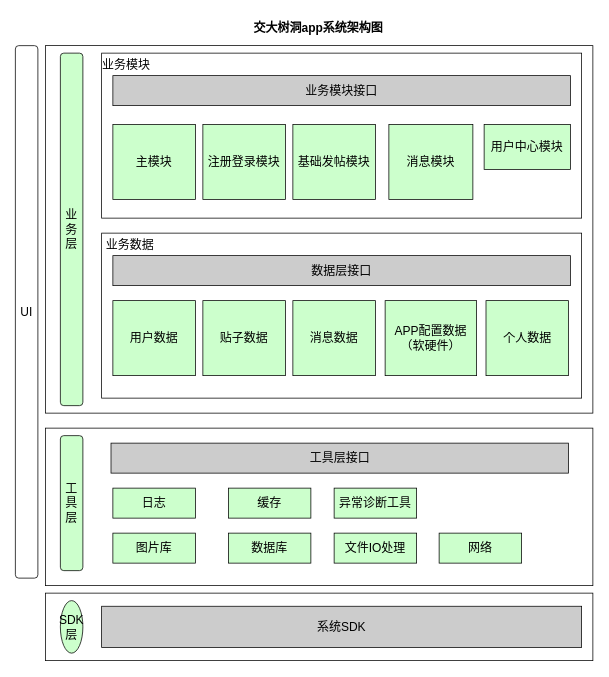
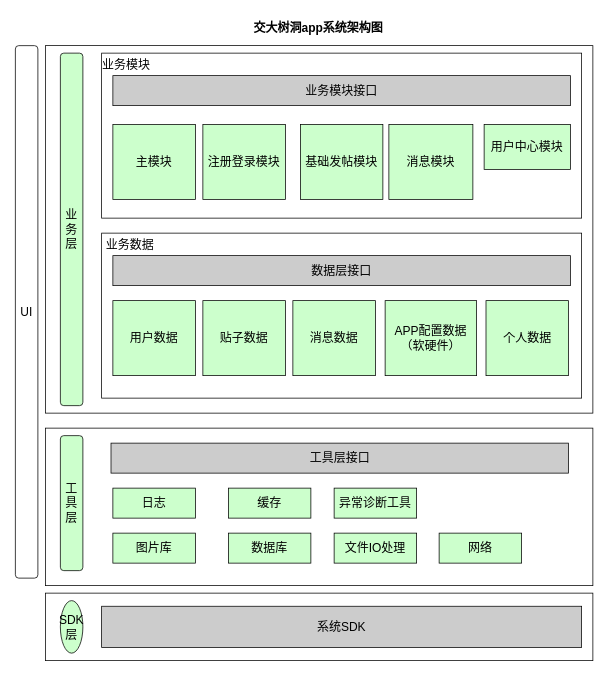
  <mxCell id="0" />
  <mxCell id="1" parent="0" />
  <mxCell id="2" value="" style="rounded=0;whiteSpace=wrap;html=1;shadow=0;glass=0;sketch=0;fontSize=16;" vertex="1" parent="1"><mxGeometry x="60" y="60" width="730" height="490" as="geometry" /></mxCell>
  <mxCell id="3" value="业务层" style="rounded=1;whiteSpace=wrap;html=1;shadow=0;glass=0;sketch=0;fontSize=16;fillColor=#CCFFCC;" vertex="1" parent="1"><mxGeometry x="80" y="70" width="30" height="470" as="geometry" /></mxCell>
  <mxCell id="4" value="" style="rounded=0;whiteSpace=wrap;html=1;shadow=0;glass=0;sketch=0;fontSize=16;" vertex="1" parent="1"><mxGeometry x="135" y="70" width="640" height="220" as="geometry" /></mxCell>
  <mxCell id="5" value="业务模块" style="text;strokeColor=none;fillColor=none;align=left;verticalAlign=middle;spacingLeft=4;spacingRight=4;overflow=hidden;points=[[0,0.5],[1,0.5]];portConstraint=eastwest;rotatable=0;shadow=0;glass=0;sketch=0;fontSize=16;" vertex="1" parent="1"><mxGeometry x="130" y="70" width="80" height="30" as="geometry" /></mxCell>
  <mxCell id="6" value="业务模块接口" style="rounded=0;whiteSpace=wrap;html=1;shadow=0;glass=0;sketch=0;fontSize=16;fillColor=#CCCCCC;" vertex="1" parent="1"><mxGeometry x="150" y="100" width="610" height="40" as="geometry" /></mxCell>
  <mxCell id="7" value="交大树洞app系统架构图" style="text;strokeColor=none;fillColor=none;align=left;verticalAlign=middle;spacingLeft=4;spacingRight=4;overflow=hidden;points=[[0,0.5],[1,0.5]];portConstraint=eastwest;rotatable=0;shadow=0;glass=0;sketch=0;fontSize=16;fontStyle=1" vertex="1" parent="1"><mxGeometry x="332" y="20" width="186" height="30" as="geometry" /></mxCell>
  <mxCell id="8" value="主模块" style="rounded=0;whiteSpace=wrap;html=1;shadow=0;glass=0;sketch=0;fontSize=16;fillColor=#CCFFCC;" vertex="1" parent="1"><mxGeometry x="150" y="165" width="110" height="100" as="geometry" /></mxCell>
  <mxCell id="9" value="注册登录模块" style="rounded=0;whiteSpace=wrap;html=1;shadow=0;glass=0;sketch=0;fontSize=16;fillColor=#CCFFCC;" vertex="1" parent="1"><mxGeometry x="270" y="165" width="110" height="100" as="geometry" /></mxCell>
- <mxCell id="10" value="基础发帖模块" style="rounded=0;whiteSpace=wrap;html=1;shadow=0;glass=0;sketch=0;fontSize=16;fillColor=#CCFFCC;" vertex="1" parent="1"><mxGeometry x="390" y="165" width="110" height="100" as="geometry" /></mxCell>
+ <mxCell id="10" value="基础发帖模块" style="rounded=0;whiteSpace=wrap;html=1;shadow=0;glass=0;sketch=0;fontSize=16;fillColor=#CCFFCC;" vertex="1" parent="1"><mxGeometry x="400" y="165" width="110" height="100" as="geometry" /></mxCell>
  <mxCell id="11" value="消息模块" style="rounded=0;whiteSpace=wrap;html=1;shadow=0;glass=0;sketch=0;fontSize=16;fillColor=#CCFFCC;" vertex="1" parent="1"><mxGeometry x="518" y="165" width="112" height="100" as="geometry" /></mxCell>
  <mxCell id="12" value="用户中心模块" style="rounded=0;whiteSpace=wrap;html=1;shadow=0;glass=0;sketch=0;fontSize=16;fillColor=#CCFFCC;" vertex="1" parent="1"><mxGeometry x="645" y="165" width="115" height="60" as="geometry" /></mxCell>
  <mxCell id="13" value="&lt;span style=&quot;color: rgba(0, 0, 0, 0); font-family: monospace; font-size: 0px; text-align: start;&quot;&gt;%3CmxGraphModel%3E%3Croot%3E%3CmxCell%20id%3D%220%22%2F%3E%3CmxCell%20id%3D%221%22%20parent%3D%220%22%2F%3E%3CmxCell%20id%3D%222%22%20value%3D%22%E4%B8%BB%E6%A8%A1%E5%9D%97%22%20style%3D%22rounded%3D0%3BwhiteSpace%3Dwrap%3Bhtml%3D1%3Bshadow%3D0%3Bglass%3D0%3Bsketch%3D0%3BfontSize%3D16%3BfillColor%3D%23CCFFCC%3B%22%20vertex%3D%221%22%20parent%3D%221%22%3E%3CmxGeometry%20x%3D%22150%22%20y%3D%22160%22%20width%3D%22100%22%20height%3D%2290%22%20as%3D%22geometry%22%2F%3E%3C%2FmxCell%3E%3C%2Froot%3E%3C%2FmxGraphModel%3E&lt;/span&gt;" style="rounded=0;whiteSpace=wrap;html=1;shadow=0;glass=0;sketch=0;fontSize=16;" vertex="1" parent="1"><mxGeometry x="135" y="310" width="640" height="220" as="geometry" /></mxCell>
  <mxCell id="14" value="业务数据" style="text;strokeColor=none;fillColor=none;align=left;verticalAlign=middle;spacingLeft=4;spacingRight=4;overflow=hidden;points=[[0,0.5],[1,0.5]];portConstraint=eastwest;rotatable=0;shadow=0;glass=0;sketch=0;fontSize=16;" vertex="1" parent="1"><mxGeometry x="135" y="310" width="80" height="30" as="geometry" /></mxCell>
  <mxCell id="15" value="数据层接口" style="rounded=0;whiteSpace=wrap;html=1;shadow=0;glass=0;sketch=0;fontSize=16;fillColor=#CCCCCC;" vertex="1" parent="1"><mxGeometry x="150" y="340" width="610" height="40" as="geometry" /></mxCell>
  <mxCell id="16" value="用户数据" style="rounded=0;whiteSpace=wrap;html=1;shadow=0;glass=0;sketch=0;fontSize=16;fillColor=#CCFFCC;" vertex="1" parent="1"><mxGeometry x="150" y="400" width="110" height="100" as="geometry" /></mxCell>
  <mxCell id="17" value="贴子数据" style="rounded=0;whiteSpace=wrap;html=1;shadow=0;glass=0;sketch=0;fontSize=16;fillColor=#CCFFCC;" vertex="1" parent="1"><mxGeometry x="270" y="400" width="110" height="100" as="geometry" /></mxCell>
  <mxCell id="18" value="消息数据" style="rounded=0;whiteSpace=wrap;html=1;shadow=0;glass=0;sketch=0;fontSize=16;fillColor=#CCFFCC;" vertex="1" parent="1"><mxGeometry x="390" y="400" width="110" height="100" as="geometry" /></mxCell>
  <mxCell id="19" value="APP配置数据（软硬件）" style="rounded=0;whiteSpace=wrap;html=1;shadow=0;glass=0;sketch=0;fontSize=16;fillColor=#CCFFCC;" vertex="1" parent="1"><mxGeometry x="513" y="400" width="122" height="100" as="geometry" /></mxCell>
  <mxCell id="20" value="个人数据" style="rounded=0;whiteSpace=wrap;html=1;shadow=0;glass=0;sketch=0;fontSize=16;fillColor=#CCFFCC;" vertex="1" parent="1"><mxGeometry x="647.5" y="400" width="110" height="100" as="geometry" /></mxCell>
  <mxCell id="21" value="" style="rounded=0;whiteSpace=wrap;html=1;shadow=0;glass=0;sketch=0;fontSize=16;" vertex="1" parent="1"><mxGeometry x="60" y="570" width="730" height="210" as="geometry" /></mxCell>
  <mxCell id="22" value="工具层" style="rounded=1;whiteSpace=wrap;html=1;shadow=0;glass=0;sketch=0;fontSize=16;fillColor=#CCFFCC;" vertex="1" parent="1"><mxGeometry x="80" y="580" width="30" height="180" as="geometry" /></mxCell>
  <mxCell id="23" value="工具层接口" style="rounded=0;whiteSpace=wrap;html=1;shadow=0;glass=0;sketch=0;fontSize=16;fillColor=#CCCCCC;" vertex="1" parent="1"><mxGeometry x="147.5" y="590" width="610" height="40" as="geometry" /></mxCell>
  <mxCell id="24" value="日志" style="rounded=0;whiteSpace=wrap;html=1;shadow=0;glass=0;sketch=0;fontSize=16;fillColor=#CCFFCC;" vertex="1" parent="1"><mxGeometry x="150" y="650" width="110" height="40" as="geometry" /></mxCell>
  <mxCell id="25" value="缓存" style="rounded=0;whiteSpace=wrap;html=1;shadow=0;glass=0;sketch=0;fontSize=16;fillColor=#CCFFCC;" vertex="1" parent="1"><mxGeometry x="304" y="650" width="110" height="40" as="geometry" /></mxCell>
  <mxCell id="26" value="异常诊断工具" style="rounded=0;whiteSpace=wrap;html=1;shadow=0;glass=0;sketch=0;fontSize=16;fillColor=#CCFFCC;" vertex="1" parent="1"><mxGeometry x="445" y="650" width="110" height="40" as="geometry" /></mxCell>
  <mxCell id="27" value="图片库" style="rounded=0;whiteSpace=wrap;html=1;shadow=0;glass=0;sketch=0;fontSize=16;fillColor=#CCFFCC;" vertex="1" parent="1"><mxGeometry x="150" y="710" width="110" height="40" as="geometry" /></mxCell>
  <mxCell id="28" value="数据库" style="rounded=0;whiteSpace=wrap;html=1;shadow=0;glass=0;sketch=0;fontSize=16;fillColor=#CCFFCC;" vertex="1" parent="1"><mxGeometry x="304" y="710" width="110" height="40" as="geometry" /></mxCell>
  <mxCell id="29" value="文件IO处理" style="rounded=0;whiteSpace=wrap;html=1;shadow=0;glass=0;sketch=0;fontSize=16;fillColor=#CCFFCC;" vertex="1" parent="1"><mxGeometry x="445" y="710" width="110" height="40" as="geometry" /></mxCell>
  <mxCell id="30" value="网络" style="rounded=0;whiteSpace=wrap;html=1;shadow=0;glass=0;sketch=0;fontSize=16;fillColor=#CCFFCC;" vertex="1" parent="1"><mxGeometry x="585" y="710" width="110" height="40" as="geometry" /></mxCell>
  <mxCell id="31" style="edgeStyle=orthogonalEdgeStyle;rounded=0;orthogonalLoop=1;jettySize=auto;html=1;exitX=0.5;exitY=1;exitDx=0;exitDy=0;fontSize=16;" edge="1" parent="1" source="24" target="24"><mxGeometry relative="1" as="geometry" /></mxCell>
  <mxCell id="32" value="" style="rounded=0;whiteSpace=wrap;html=1;shadow=0;glass=0;sketch=0;fontSize=16;" vertex="1" parent="1"><mxGeometry x="60" y="790" width="730" height="90" as="geometry" /></mxCell>
  <mxCell id="33" value="SDK层" style="ellipse;whiteSpace=wrap;html=1;shadow=0;glass=0;sketch=0;fontSize=16;fillColor=#CCFFCC;" vertex="1" parent="1"><mxGeometry x="80" y="800" width="30" height="70" as="geometry" /></mxCell>
  <mxCell id="34" value="系统SDK" style="rounded=0;whiteSpace=wrap;html=1;shadow=0;glass=0;sketch=0;fontSize=16;fillColor=#CCCCCC;" vertex="1" parent="1"><mxGeometry x="135" y="807.5" width="640" height="55" as="geometry" /></mxCell>
  <mxCell id="35" value="UI" style="rounded=1;whiteSpace=wrap;html=1;shadow=0;glass=0;sketch=0;fontSize=16;" vertex="1" parent="1"><mxGeometry x="20" y="60" width="30" height="710" as="geometry" /></mxCell>
